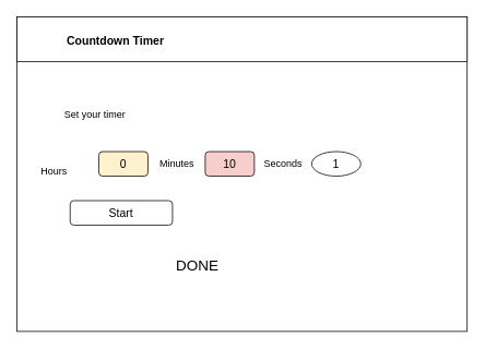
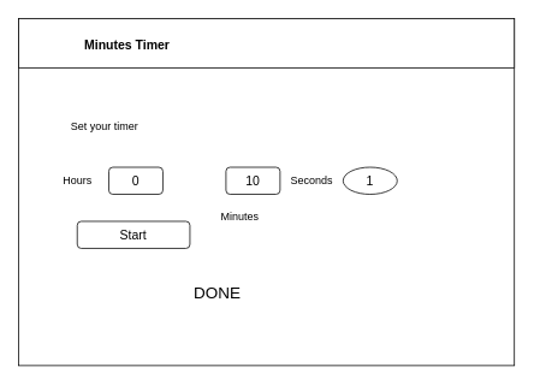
  <mxCell id="0" />
  <mxCell id="1" parent="0" />
  <mxCell id="2" value="" style="rounded=0;whiteSpace=wrap;html=1;" vertex="1" parent="1"><mxGeometry x="20" y="20" width="550" height="385" as="geometry" /></mxCell>
  <mxCell id="3" value="" style="rounded=0;whiteSpace=wrap;html=1;" vertex="1" parent="1"><mxGeometry x="20" y="20" width="550" height="55" as="geometry" /></mxCell>
  <mxCell id="4" value="Set your timer" style="text;html=1;align=center;verticalAlign=middle;resizable=0;points=[];autosize=1;strokeColor=none;fillColor=none;" vertex="1" parent="1"><mxGeometry x="65" y="125" width="100" height="30" as="geometry" /></mxCell>
  <mxCell id="5" value="Start" style="rounded=1;whiteSpace=wrap;html=1;fontSize=14;" vertex="1" parent="1"><mxGeometry x="85" y="245" width="125" height="30" as="geometry" /></mxCell>
- <mxCell id="6" value="0" style="rounded=1;whiteSpace=wrap;html=1;fontSize=14;fillColor=#fff2cc;" vertex="1" parent="1"><mxGeometry x="120" y="185" width="60" height="30" as="geometry" /></mxCell>
- <mxCell id="7" value="&lt;font style=&quot;font-size: 14px;&quot;&gt;&lt;b&gt;Countdown Timer&lt;/b&gt;&lt;/font&gt;" style="text;html=1;align=center;verticalAlign=middle;resizable=0;points=[];autosize=1;strokeColor=none;fillColor=none;fontSize=14;" vertex="1" parent="1"><mxGeometry x="65" y="35" width="150" height="30" as="geometry" /></mxCell>
- <mxCell id="8" value="10" style="rounded=1;whiteSpace=wrap;html=1;fontSize=14;fillColor=#f8cecc;" vertex="1" parent="1"><mxGeometry x="250" y="185" width="60" height="30" as="geometry" /></mxCell>
+ <mxCell id="6" value="0" style="rounded=1;whiteSpace=wrap;html=1;fontSize=14;" vertex="1" parent="1"><mxGeometry x="120" y="185" width="60" height="30" as="geometry" /></mxCell>
+ <mxCell id="7" value="&lt;font style=&quot;font-size: 14px;&quot;&gt;&lt;b&gt;Minutes Timer&lt;/b&gt;&lt;/font&gt;" style="text;html=1;align=center;verticalAlign=middle;resizable=0;points=[];autosize=1;strokeColor=none;fillColor=none;fontSize=14;" vertex="1" parent="1"><mxGeometry x="65" y="35" width="150" height="30" as="geometry" /></mxCell>
+ <mxCell id="8" value="10" style="rounded=1;whiteSpace=wrap;html=1;fontSize=14;" vertex="1" parent="1"><mxGeometry x="250" y="185" width="60" height="30" as="geometry" /></mxCell>
  <mxCell id="9" value="1" style="ellipse;whiteSpace=wrap;html=1;fontSize=14;" vertex="1" parent="1"><mxGeometry x="380" y="185" width="60" height="30" as="geometry" /></mxCell>
- <mxCell id="10" value="Hours" style="text;html=1;align=center;verticalAlign=middle;resizable=0;points=[];autosize=1;strokeColor=none;fillColor=none;" vertex="1" parent="1"><mxGeometry x="35" y="195" width="60" height="30" as="geometry" /></mxCell>
- <mxCell id="11" value="Minutes" style="text;html=1;align=center;verticalAlign=middle;resizable=0;points=[];autosize=1;strokeColor=none;fillColor=none;" vertex="1" parent="1"><mxGeometry x="180" y="185" width="70" height="30" as="geometry" /></mxCell>
+ <mxCell id="10" value="Hours" style="text;html=1;align=center;verticalAlign=middle;resizable=0;points=[];autosize=1;strokeColor=none;fillColor=none;" vertex="1" parent="1"><mxGeometry x="55" y="185" width="60" height="30" as="geometry" /></mxCell>
+ <mxCell id="11" value="Minutes" style="text;html=1;align=center;verticalAlign=middle;resizable=0;points=[];autosize=1;strokeColor=none;fillColor=none;" vertex="1" parent="1"><mxGeometry x="230" y="225" width="70" height="30" as="geometry" /></mxCell>
  <mxCell id="12" value="Seconds" style="text;html=1;align=center;verticalAlign=middle;resizable=0;points=[];autosize=1;strokeColor=none;fillColor=none;" vertex="1" parent="1"><mxGeometry x="310" y="185" width="70" height="30" as="geometry" /></mxCell>
  <mxCell id="13" value="DONE" style="text;html=1;align=center;verticalAlign=middle;resizable=0;points=[];autosize=1;strokeColor=none;fillColor=none;fontSize=18;" vertex="1" parent="1"><mxGeometry x="200" y="305" width="80" height="40" as="geometry" /></mxCell>
